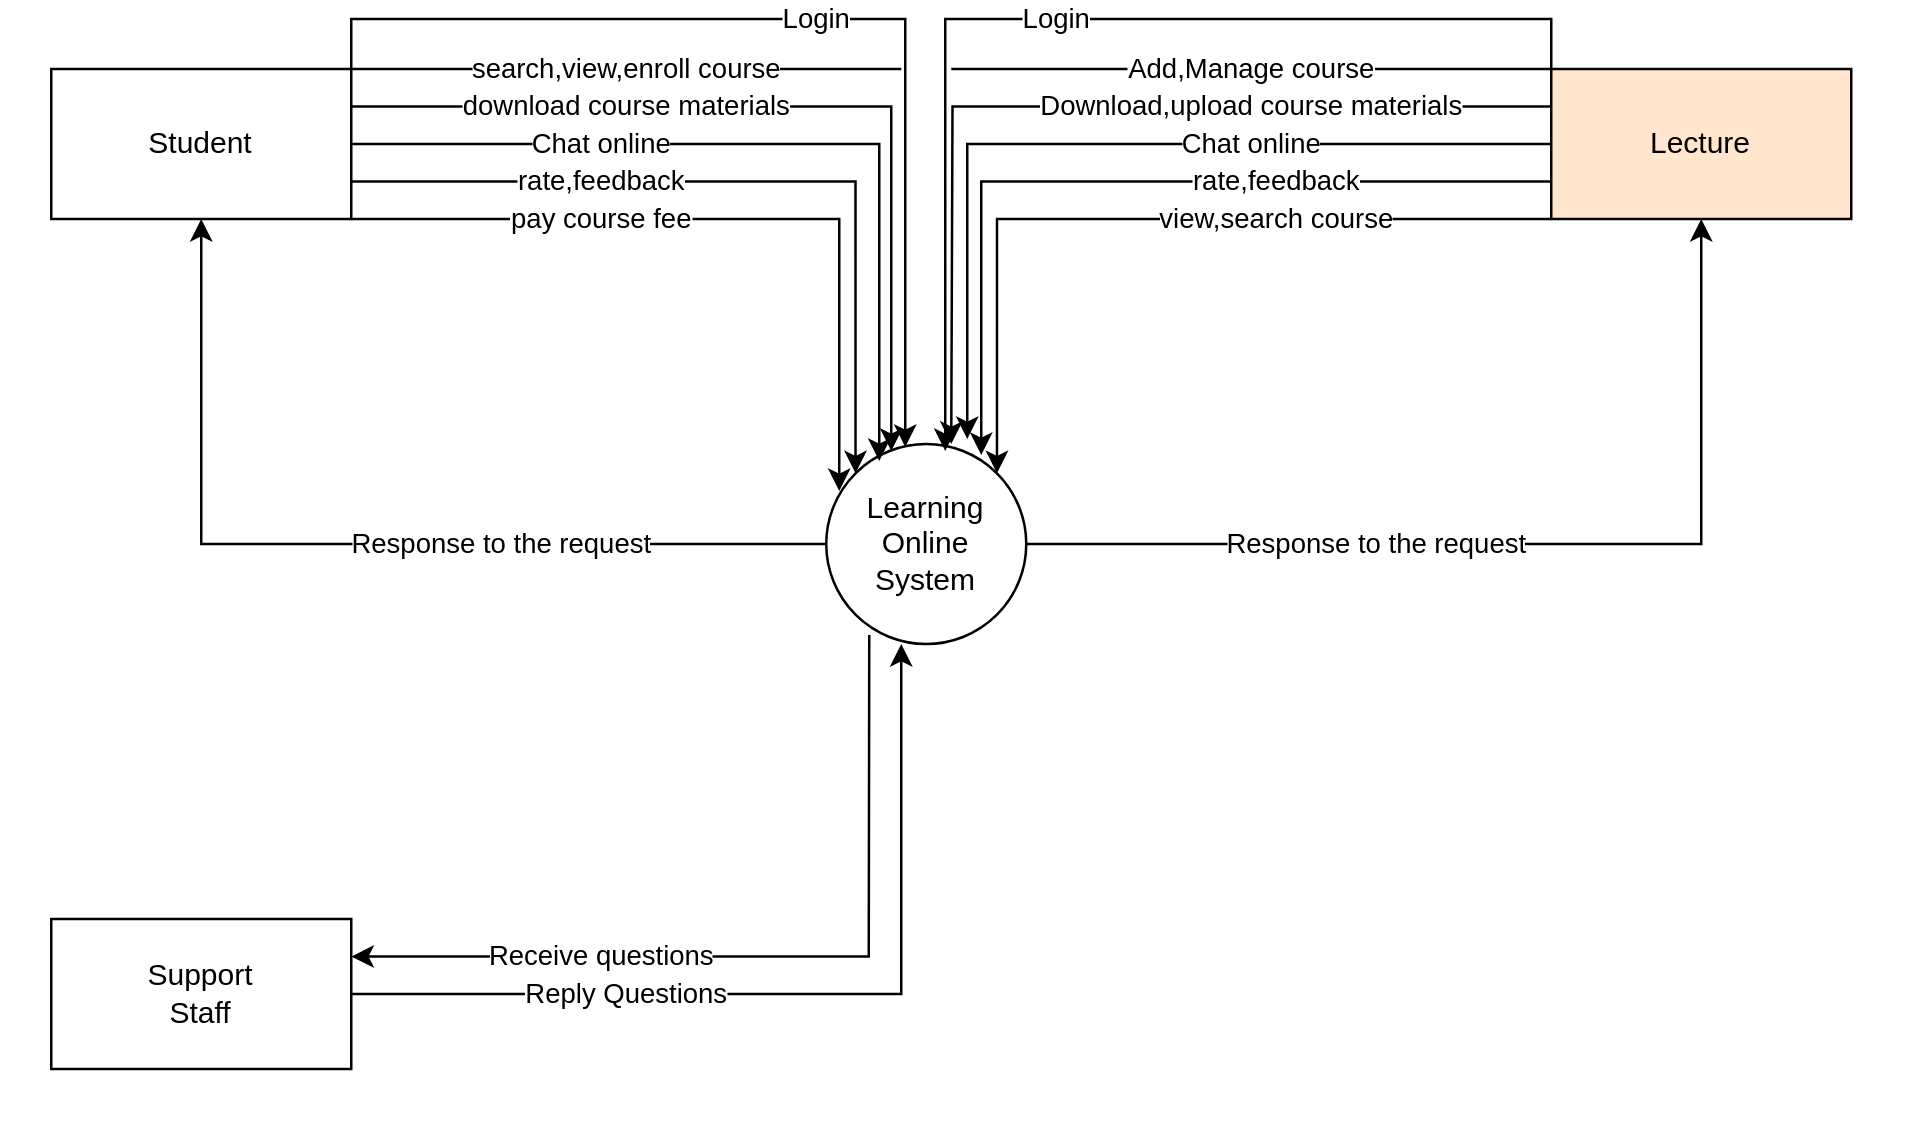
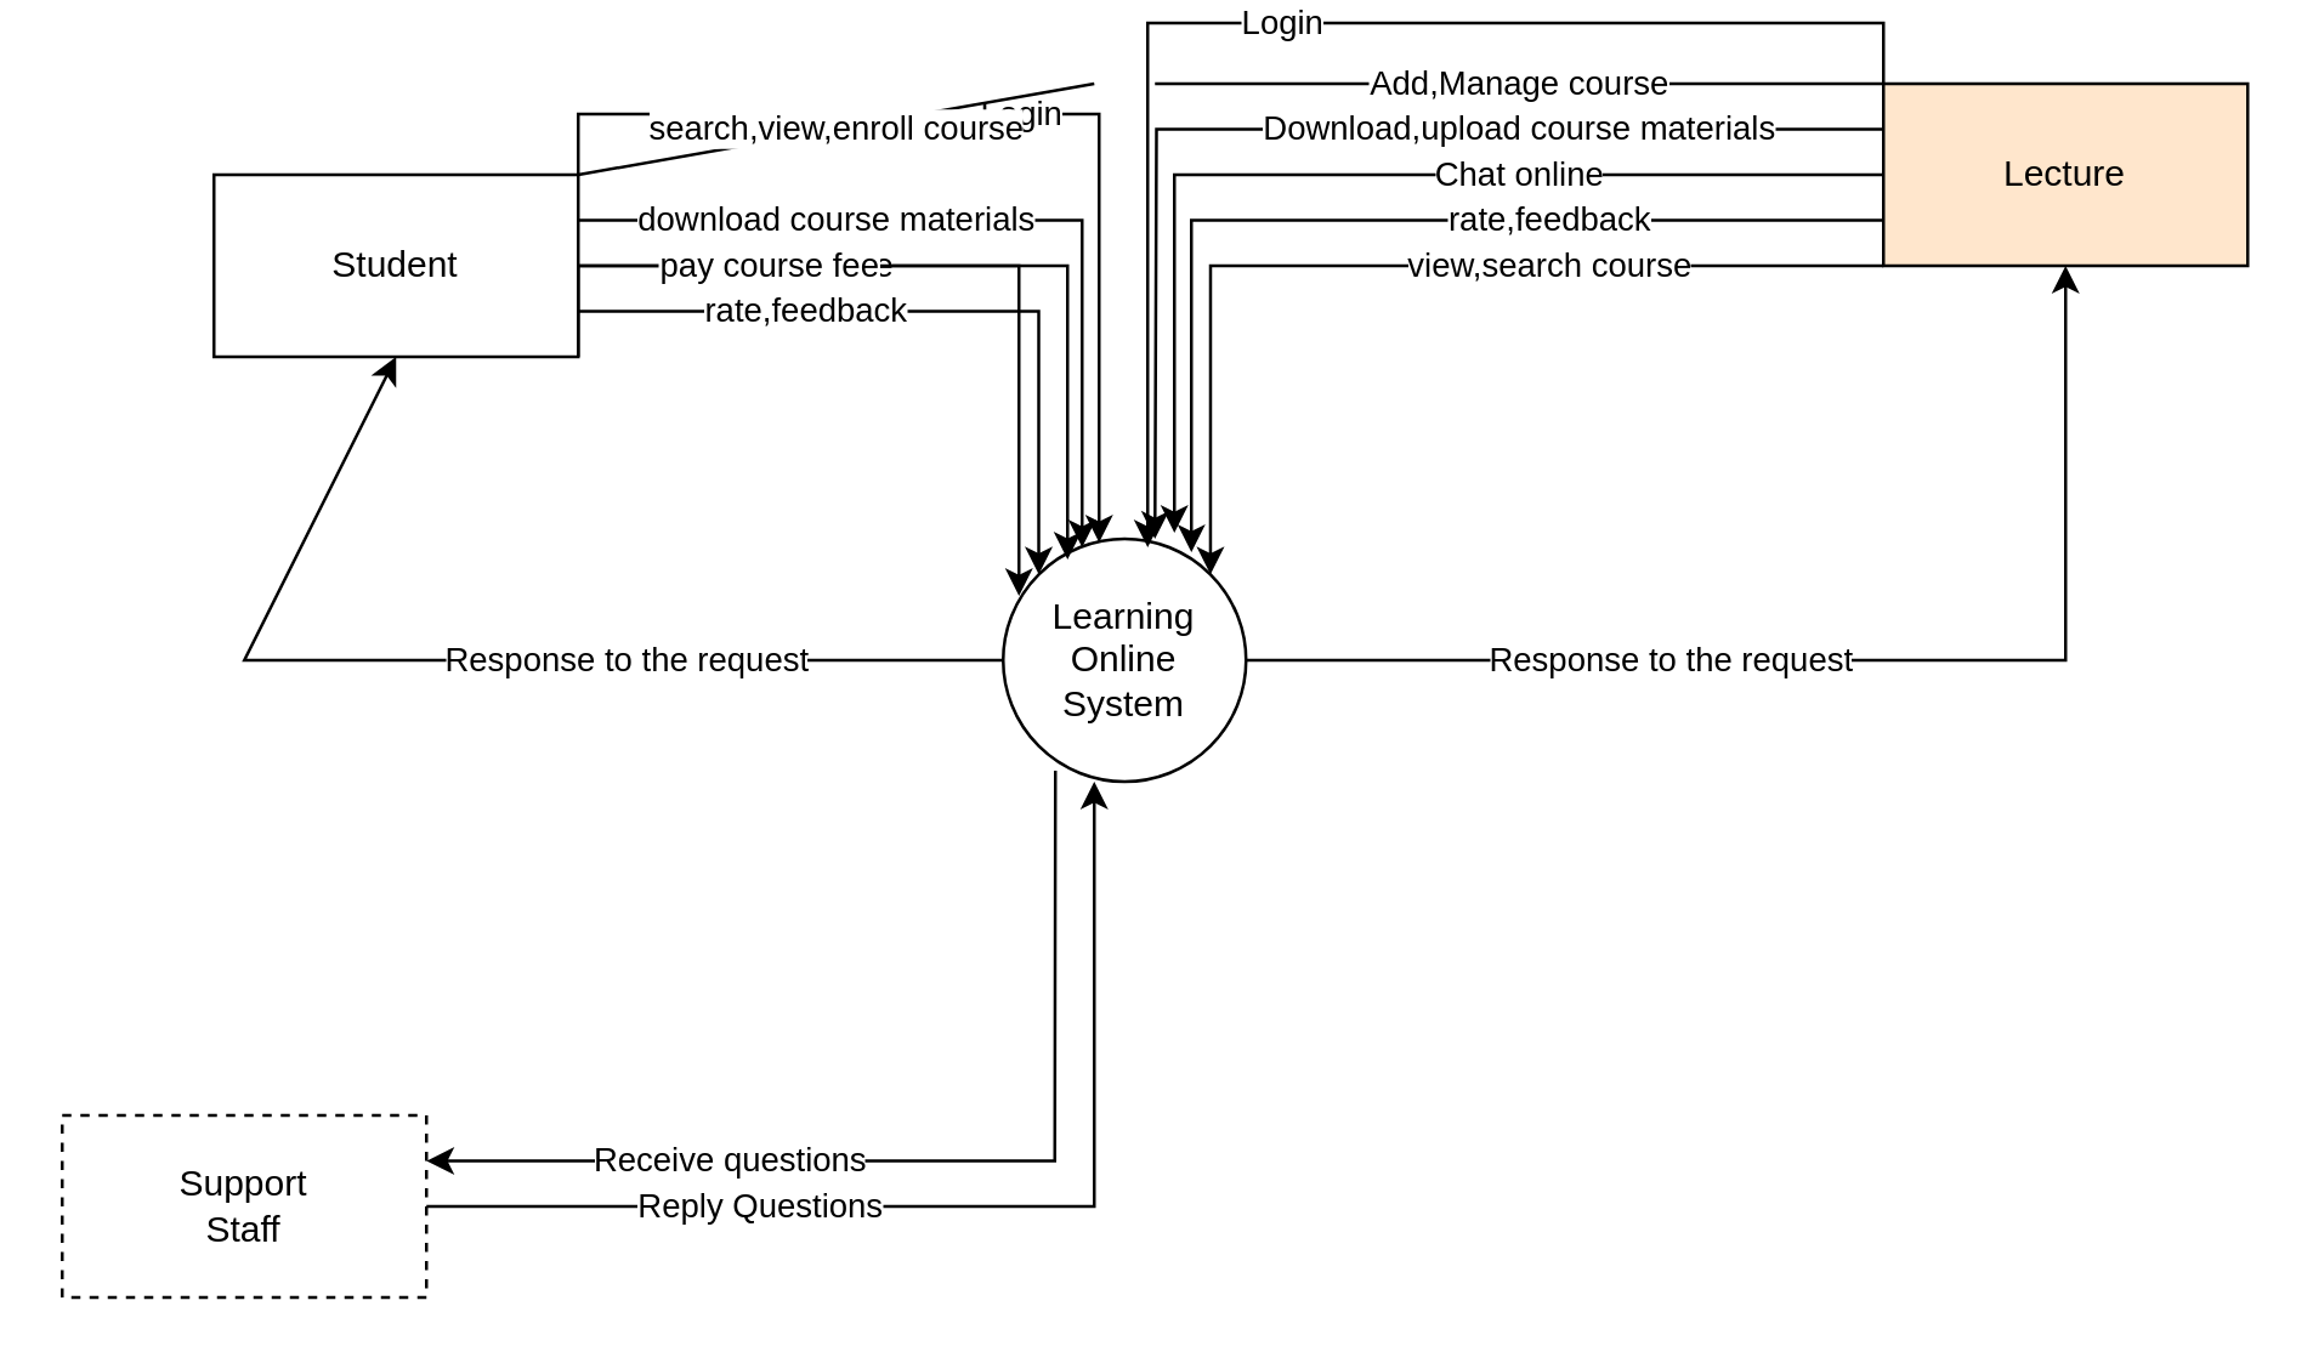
  <mxCell id="0" />
  <mxCell id="1" parent="0" />
  <mxCell id="2" value="Response to the request" style="edgeStyle=orthogonalEdgeStyle;rounded=0;orthogonalLoop=1;jettySize=auto;html=1;exitX=1;exitY=0.5;exitDx=0;exitDy=0;entryX=0.5;entryY=1;entryDx=0;entryDy=0;" edge="1" parent="1" source="3" target="8"><mxGeometry x="-0.3" relative="1" as="geometry"><mxPoint as="offset" /></mxGeometry></mxCell>
  <mxCell id="3" value="Learning&lt;br&gt;Online&lt;br&gt;System" style="ellipse;whiteSpace=wrap;html=1;aspect=fixed;" vertex="1" parent="1"><mxGeometry x="330" y="170" width="80" height="80" as="geometry" /></mxCell>
  <mxCell id="4" value="rate,feedback" style="edgeStyle=orthogonalEdgeStyle;rounded=0;orthogonalLoop=1;jettySize=auto;html=1;exitX=1;exitY=0.75;exitDx=0;exitDy=0;entryX=0;entryY=0;entryDx=0;entryDy=0;" edge="1" parent="1" source="5" target="3"><mxGeometry x="-0.372" relative="1" as="geometry"><mxPoint as="offset" /></mxGeometry></mxCell>
- <mxCell id="5" value="Student" style="rounded=0;whiteSpace=wrap;html=1;" vertex="1" parent="1"><mxGeometry x="20" y="20" width="120" height="60" as="geometry" /></mxCell>
+ <mxCell id="5" value="Student" style="rounded=0;whiteSpace=wrap;html=1;" vertex="1" parent="1"><mxGeometry x="70" y="50" width="120" height="60" as="geometry" /></mxCell>
  <mxCell id="6" value="Download,upload course materials" style="edgeStyle=orthogonalEdgeStyle;rounded=0;orthogonalLoop=1;jettySize=auto;html=1;exitX=0;exitY=0.25;exitDx=0;exitDy=0;" edge="1" parent="1" source="8"><mxGeometry x="-0.359" relative="1" as="geometry"><mxPoint x="380" y="170" as="targetPoint" /><mxPoint as="offset" /></mxGeometry></mxCell>
  <mxCell id="7" value="view,search course" style="edgeStyle=orthogonalEdgeStyle;rounded=0;orthogonalLoop=1;jettySize=auto;html=1;exitX=0;exitY=1;exitDx=0;exitDy=0;entryX=1;entryY=0;entryDx=0;entryDy=0;" edge="1" parent="1" source="8" target="3"><mxGeometry x="-0.32" relative="1" as="geometry"><Array as="points"><mxPoint x="398" y="80" /></Array><mxPoint as="offset" /></mxGeometry></mxCell>
  <mxCell id="8" value="Lecture" style="rounded=0;whiteSpace=wrap;html=1;fillColor=#ffe6cc;" vertex="1" parent="1"><mxGeometry x="620" y="20" width="120" height="60" as="geometry" /></mxCell>
- <mxCell id="9" value="Support&lt;br&gt;Staff" style="rounded=0;whiteSpace=wrap;html=1;" vertex="1" parent="1"><mxGeometry x="20" y="360" width="120" height="60" as="geometry" /></mxCell>
+ <mxCell id="9" value="Support&lt;br&gt;Staff" style="rounded=0;whiteSpace=wrap;html=1;dashed=1;" vertex="1" parent="1"><mxGeometry x="20" y="360" width="120" height="60" as="geometry" /></mxCell>
  <mxCell id="10" value="Login" style="edgeStyle=orthogonalEdgeStyle;rounded=0;orthogonalLoop=1;jettySize=auto;html=1;exitX=1;exitY=0;exitDx=0;exitDy=0;entryX=0.395;entryY=0.015;entryDx=0;entryDy=0;entryPerimeter=0;" edge="1" parent="1" source="5" target="3"><mxGeometry relative="1" as="geometry" /></mxCell>
  <mxCell id="11" value="download course materials" style="edgeStyle=orthogonalEdgeStyle;rounded=0;orthogonalLoop=1;jettySize=auto;html=1;exitX=1;exitY=0.25;exitDx=0;exitDy=0;entryX=0.325;entryY=0.035;entryDx=0;entryDy=0;entryPerimeter=0;" edge="1" parent="1" source="5" target="3"><mxGeometry x="-0.378" relative="1" as="geometry"><mxPoint as="offset" /></mxGeometry></mxCell>
  <mxCell id="12" value="Chat online" style="edgeStyle=orthogonalEdgeStyle;rounded=0;orthogonalLoop=1;jettySize=auto;html=1;exitX=1;exitY=0.5;exitDx=0;exitDy=0;entryX=0.265;entryY=0.085;entryDx=0;entryDy=0;entryPerimeter=0;" edge="1" parent="1" source="5" target="3"><mxGeometry x="-0.408" relative="1" as="geometry"><mxPoint as="offset" /></mxGeometry></mxCell>
  <mxCell id="13" value="pay course fee" style="edgeStyle=orthogonalEdgeStyle;rounded=0;orthogonalLoop=1;jettySize=auto;html=1;exitX=1;exitY=1;exitDx=0;exitDy=0;entryX=0.065;entryY=0.235;entryDx=0;entryDy=0;entryPerimeter=0;" edge="1" parent="1" source="5" target="3"><mxGeometry x="-0.342" relative="1" as="geometry"><Array as="points"><mxPoint x="335" y="80" /></Array><mxPoint as="offset" /></mxGeometry></mxCell>
  <mxCell id="14" value="search,view,enroll course" style="endArrow=none;html=1;rounded=0;exitX=1;exitY=0;exitDx=0;exitDy=0;" edge="1" parent="1" source="5"><mxGeometry width="50" height="50" relative="1" as="geometry"><mxPoint x="350" y="240" as="sourcePoint" /><mxPoint x="360" y="20" as="targetPoint" /></mxGeometry></mxCell>
  <mxCell id="15" value="Login" style="edgeStyle=orthogonalEdgeStyle;rounded=0;orthogonalLoop=1;jettySize=auto;html=1;exitX=0;exitY=0;exitDx=0;exitDy=0;entryX=0.595;entryY=0.035;entryDx=0;entryDy=0;entryPerimeter=0;" edge="1" parent="1" source="8" target="3"><mxGeometry relative="1" as="geometry" /></mxCell>
  <mxCell id="16" value="Chat online" style="edgeStyle=orthogonalEdgeStyle;rounded=0;orthogonalLoop=1;jettySize=auto;html=1;exitX=0;exitY=0.5;exitDx=0;exitDy=0;entryX=0.705;entryY=-0.025;entryDx=0;entryDy=0;entryPerimeter=0;" edge="1" parent="1" source="8" target="3"><mxGeometry x="-0.317" relative="1" as="geometry"><mxPoint as="offset" /></mxGeometry></mxCell>
  <mxCell id="17" value="rate,feedback" style="edgeStyle=orthogonalEdgeStyle;rounded=0;orthogonalLoop=1;jettySize=auto;html=1;exitX=0;exitY=0.75;exitDx=0;exitDy=0;entryX=0.775;entryY=0.055;entryDx=0;entryDy=0;entryPerimeter=0;" edge="1" parent="1" source="8" target="3"><mxGeometry x="-0.348" relative="1" as="geometry"><mxPoint as="offset" /></mxGeometry></mxCell>
  <mxCell id="18" value="Add,Manage course" style="endArrow=none;html=1;rounded=0;entryX=0;entryY=0;entryDx=0;entryDy=0;" edge="1" parent="1" target="8"><mxGeometry width="50" height="50" relative="1" as="geometry"><mxPoint x="380" y="20" as="sourcePoint" /><mxPoint x="400" y="190" as="targetPoint" /></mxGeometry></mxCell>
  <mxCell id="19" value="Reply Questions" style="edgeStyle=orthogonalEdgeStyle;rounded=0;orthogonalLoop=1;jettySize=auto;html=1;exitX=1;exitY=0.5;exitDx=0;exitDy=0;entryX=0.375;entryY=1;entryDx=0;entryDy=0;entryPerimeter=0;" edge="1" parent="1" source="9" target="3"><mxGeometry x="-0.389" relative="1" as="geometry"><mxPoint as="offset" /></mxGeometry></mxCell>
  <mxCell id="20" value="Receive questions" style="endArrow=classic;html=1;rounded=0;exitX=0.215;exitY=0.955;exitDx=0;exitDy=0;exitPerimeter=0;entryX=1;entryY=0.25;entryDx=0;entryDy=0;" edge="1" parent="1" source="3" target="9"><mxGeometry x="0.404" width="50" height="50" relative="1" as="geometry"><mxPoint x="350" y="240" as="sourcePoint" /><mxPoint x="400" y="190" as="targetPoint" /><Array as="points"><mxPoint x="347" y="375" /></Array><mxPoint as="offset" /></mxGeometry></mxCell>
  <mxCell id="21" value="Response to the request" style="endArrow=classic;html=1;rounded=0;exitX=0;exitY=0.5;exitDx=0;exitDy=0;entryX=0.5;entryY=1;entryDx=0;entryDy=0;" edge="1" parent="1" source="3" target="5"><mxGeometry x="-0.316" width="50" height="50" relative="1" as="geometry"><mxPoint x="350" y="240" as="sourcePoint" /><mxPoint x="400" y="190" as="targetPoint" /><Array as="points"><mxPoint x="80" y="210" /></Array><mxPoint as="offset" /></mxGeometry></mxCell>
